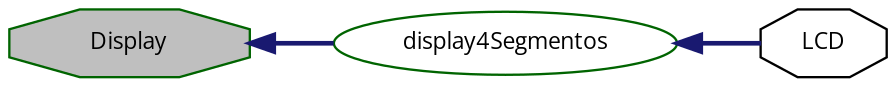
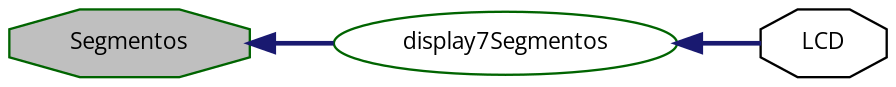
  digraph {
    fontname="Open Sans"
    rankdir=LR
    node [color=darkgreen fillcolor=white fontname="Open Sans" fontsize=10 shape=octagon style=filled]
    edge [color=midnightblue dir=back fontname="Open Sans" fontsize=10 labelfontname=Helvetica labelfontsize=10 style=bold]
-   n1 [fillcolor=grey75 fontcolor=black height=0.2 label=Display width=0.4]
-   n2 [height=0.2 label=display4Segmentos shape=ellipse width=0.4]
+   n1 [fillcolor=grey75 fontcolor=black height=0.2 label=Segmentos width=0.4]
+   n2 [height=0.2 label=display7Segmentos shape=ellipse width=0.4]
    n3 [color=black height=0.2 label=LCD width=0.4]
    n1 -> n2
    n2 -> n3
  }
